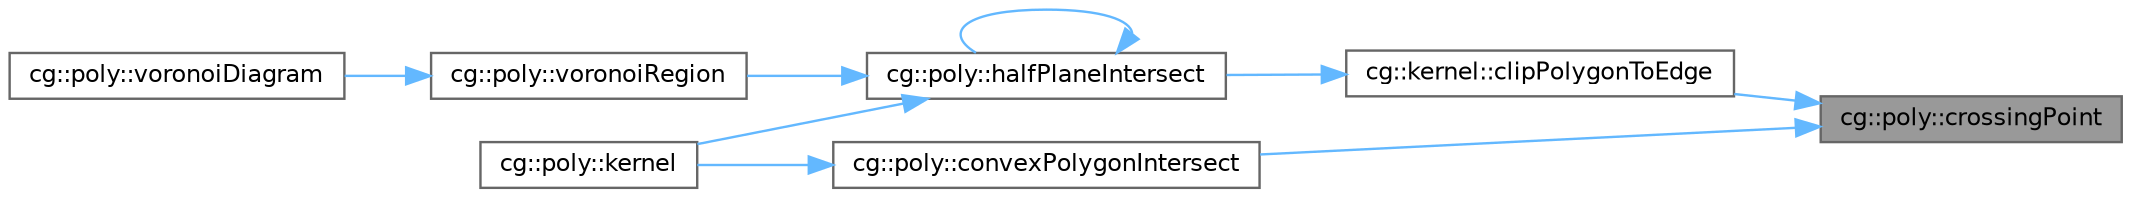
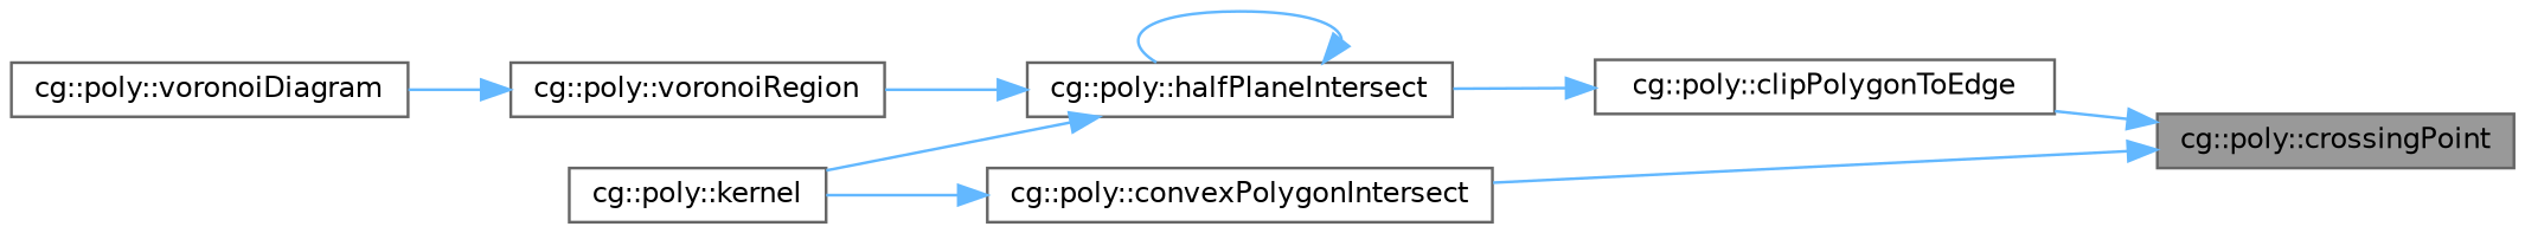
  digraph {
    rankdir=RL
    node [color=grey40 fillcolor=white fontname=Helvetica fontsize=10 shape=box style=filled]
    edge [color=steelblue1 dir=back fontname=Helvetica fontsize=10 labelfontname=Helvetica labelfontsize=10 style=solid]
    n1 [color=gray40 fillcolor=grey60 fontcolor=black height=0.2 label="cg::poly::crossingPoint" width=0.4]
-   n2 [height=0.2 label="cg::kernel::clipPolygonToEdge" width=0.4]
+   n2 [height=0.2 label="cg::poly::clipPolygonToEdge" width=0.4]
    n3 [height=0.2 label="cg::poly::convexPolygonIntersect" width=0.4]
    n4 [height=0.2 label="cg::poly::halfPlaneIntersect" width=0.4]
    n5 [height=0.2 label="cg::poly::kernel" width=0.4]
    n6 [height=0.2 label="cg::poly::voronoiRegion" width=0.4]
    n7 [height=0.2 label="cg::poly::voronoiDiagram" width=0.4]
    n1 -> n2
    n1 -> n3
    n2 -> n4
    n3 -> n5
    n4 -> n4
    n4 -> n5
    n4 -> n6
    n6 -> n7
  }
